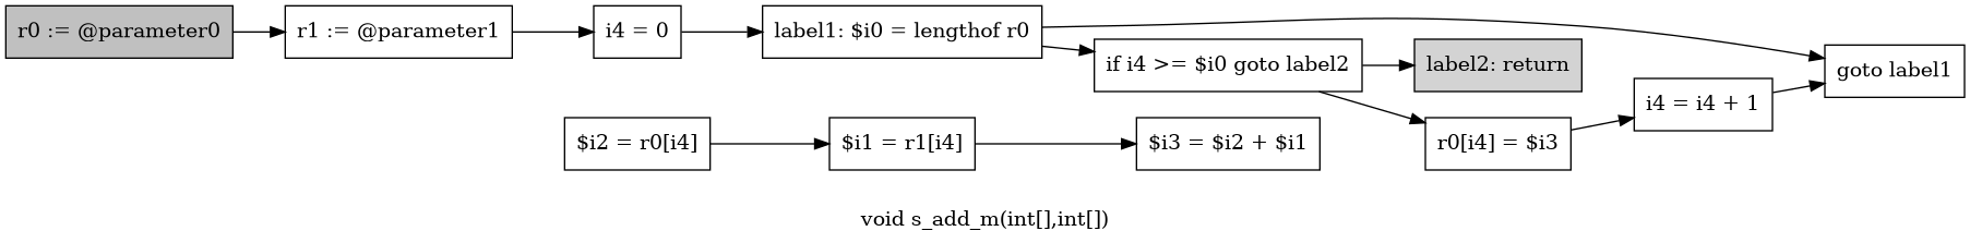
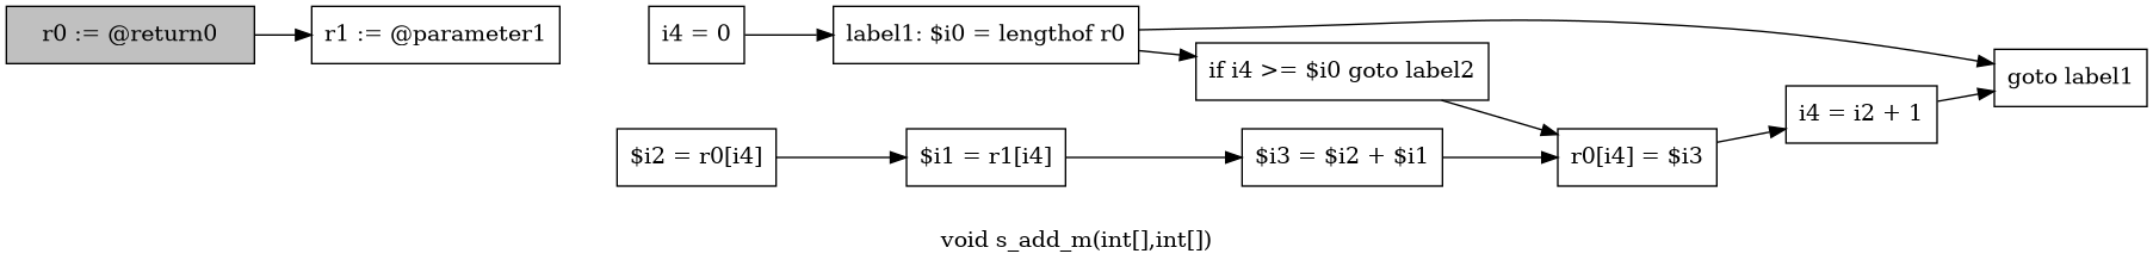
  digraph {
    label="void s_add_m(int[],int[])"
    rankdir=LR
    node [shape=box]
-   n1 [fillcolor=gray label="r0 := @parameter0" style=filled]
+   n1 [fillcolor=gray label="r0 := @return0" style=filled]
    n2 [label="r1 := @parameter1"]
    n3 [label="i4 = 0"]
    n4 [label="label1: $i0 = lengthof r0"]
    n5 [label="if i4 >= $i0 goto label2"]
    n6 [label="goto label1"]
-   n7 [fillcolor=lightgray label="label2: return" style=filled]
    n8 [label="r0[i4] = $i3"]
    n9 [label="$i2 = r0[i4]"]
    n10 [label="$i1 = r1[i4]"]
    n11 [label="$i3 = $i2 + $i1"]
-   n12 [label="i4 = i4 + 1"]
+   n12 [label="i4 = i2 + 1"]
    n1 -> n2
-   n2 -> n3
    n3 -> n4
    n4 -> n5
    n4 -> n6
-   n5 -> n7
    n5 -> n8
    n8 -> n12
    n9 -> n10
    n10 -> n11
+   n11 -> n8
    n12 -> n6
  }
